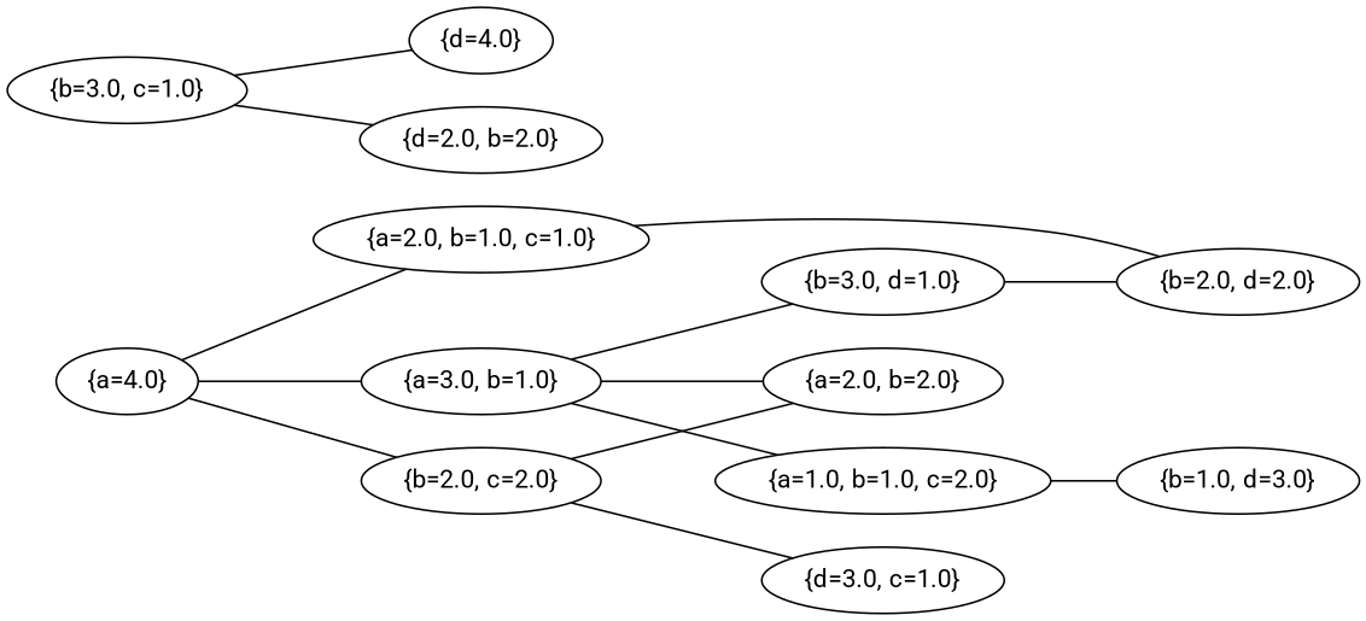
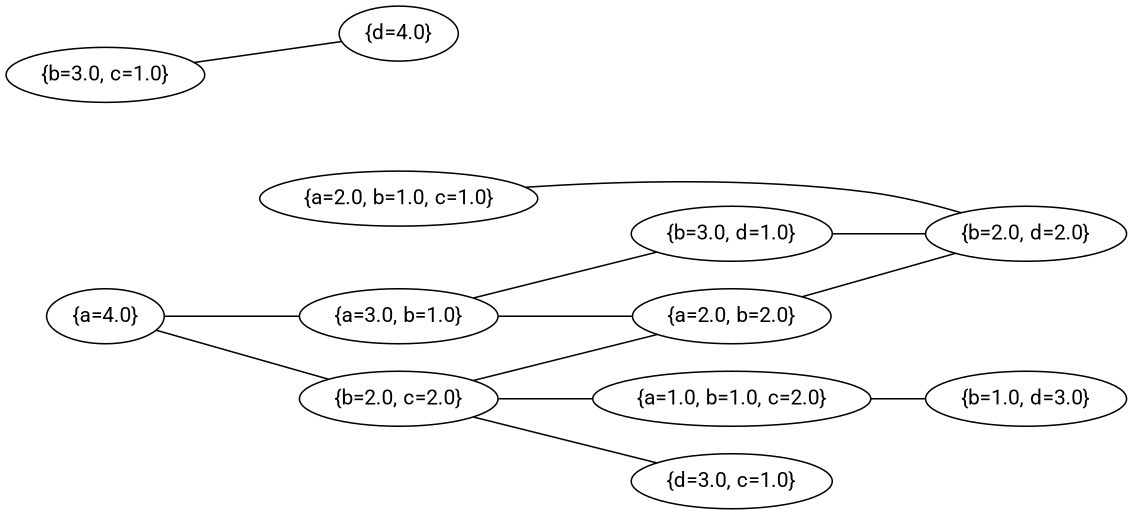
  graph {
    fontname=Roboto
    rankdir=LR
    node [fontname=Roboto]
    edge [fontname=Roboto]
    "{a=4.0}" [state="{a=4.0}"]
    "{a=3.0, b=1.0}" [state="{a=3.0, b=1.0}"]
    "{a=2.0, b=1.0, c=1.0}" [state="{a=2.0, b=1.0, c=1.0}"]
    "{b=2.0, c=2.0}" [state="{b=2.0, c=2.0}"]
    "{a=1.0, b=1.0, c=2.0}" [state="{a=1.0, b=1.0, c=2.0}"]
    "{a=2.0, b=2.0}" [state="{a=2.0, b=2.0}"]
    "{b=3.0, d=1.0}" [state="{b=3.0, d=1.0}"]
    "{b=2.0, d=2.0}" [state="{b=2.0, d=2.0}"]
    "{d=3.0, c=1.0}" [state="{d=3.0, c=1.0}"]
    "{b=3.0, c=1.0}" [state="{b=3.0, c=1.0}"]
    "{d=4.0}" [state="{d=4.0}"]
-   "{d=2.0, b=2.0}" [state="{d=2.0, b=2.0}"]
    "{b=1.0, d=3.0}" [state="{b=1.0, d=3.0}"]
    "{a=4.0}" -- "{a=3.0, b=1.0}"
-   "{a=4.0}" -- "{a=2.0, b=1.0, c=1.0}"
    "{a=4.0}" -- "{b=2.0, c=2.0}"
-   "{a=3.0, b=1.0}" -- "{a=1.0, b=1.0, c=2.0}"
+   "{b=2.0, c=2.0}" -- "{a=1.0, b=1.0, c=2.0}"
    "{a=3.0, b=1.0}" -- "{a=2.0, b=2.0}"
    "{a=3.0, b=1.0}" -- "{b=3.0, d=1.0}"
    "{a=2.0, b=1.0, c=1.0}" -- "{b=2.0, d=2.0}"
    "{b=2.0, c=2.0}" -- "{a=2.0, b=2.0}"
    "{b=2.0, c=2.0}" -- "{d=3.0, c=1.0}"
    "{a=1.0, b=1.0, c=2.0}" -- "{b=1.0, d=3.0}"
+   "{a=2.0, b=2.0}" -- "{b=2.0, d=2.0}"
    "{b=3.0, d=1.0}" -- "{b=2.0, d=2.0}"
    "{b=3.0, c=1.0}" -- "{d=4.0}"
-   "{b=3.0, c=1.0}" -- "{d=2.0, b=2.0}"
  }
